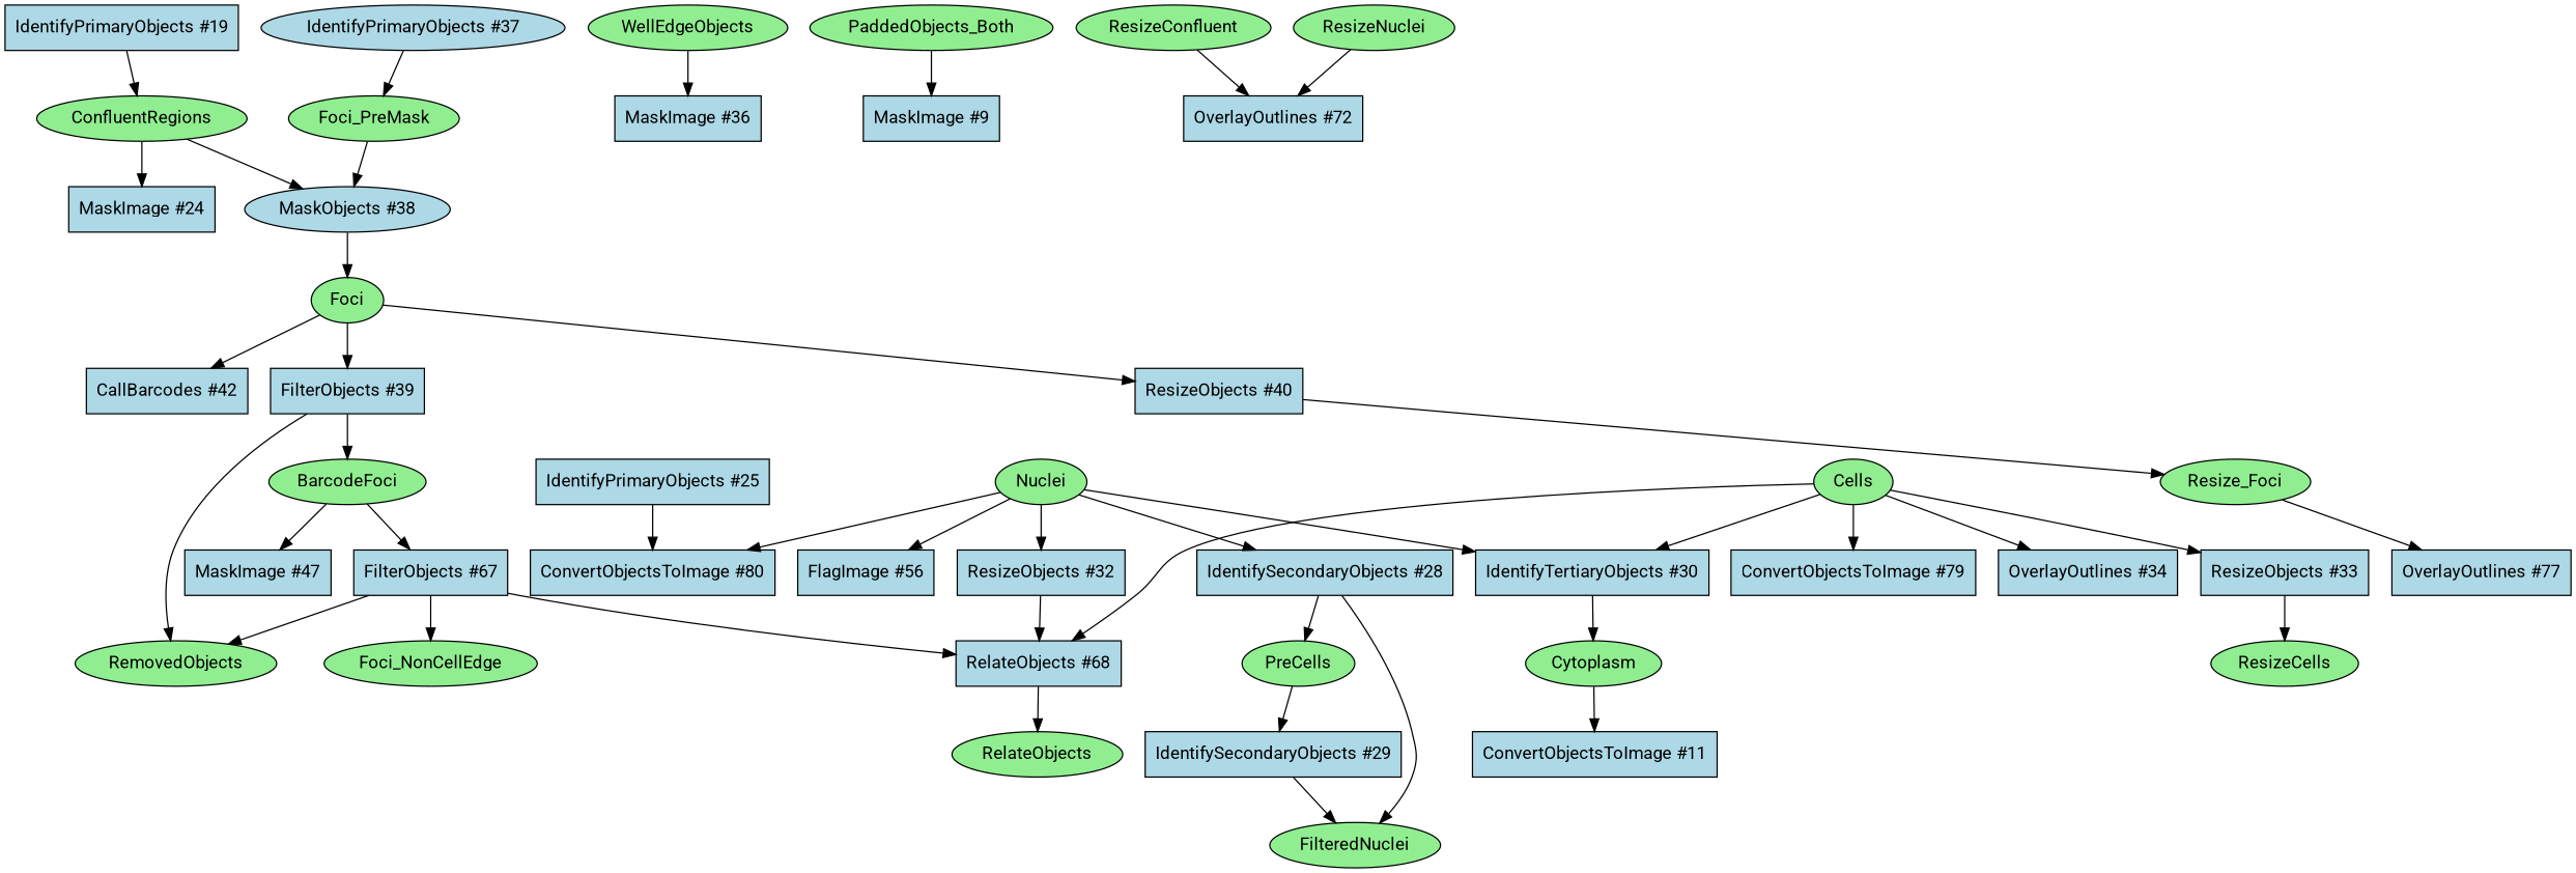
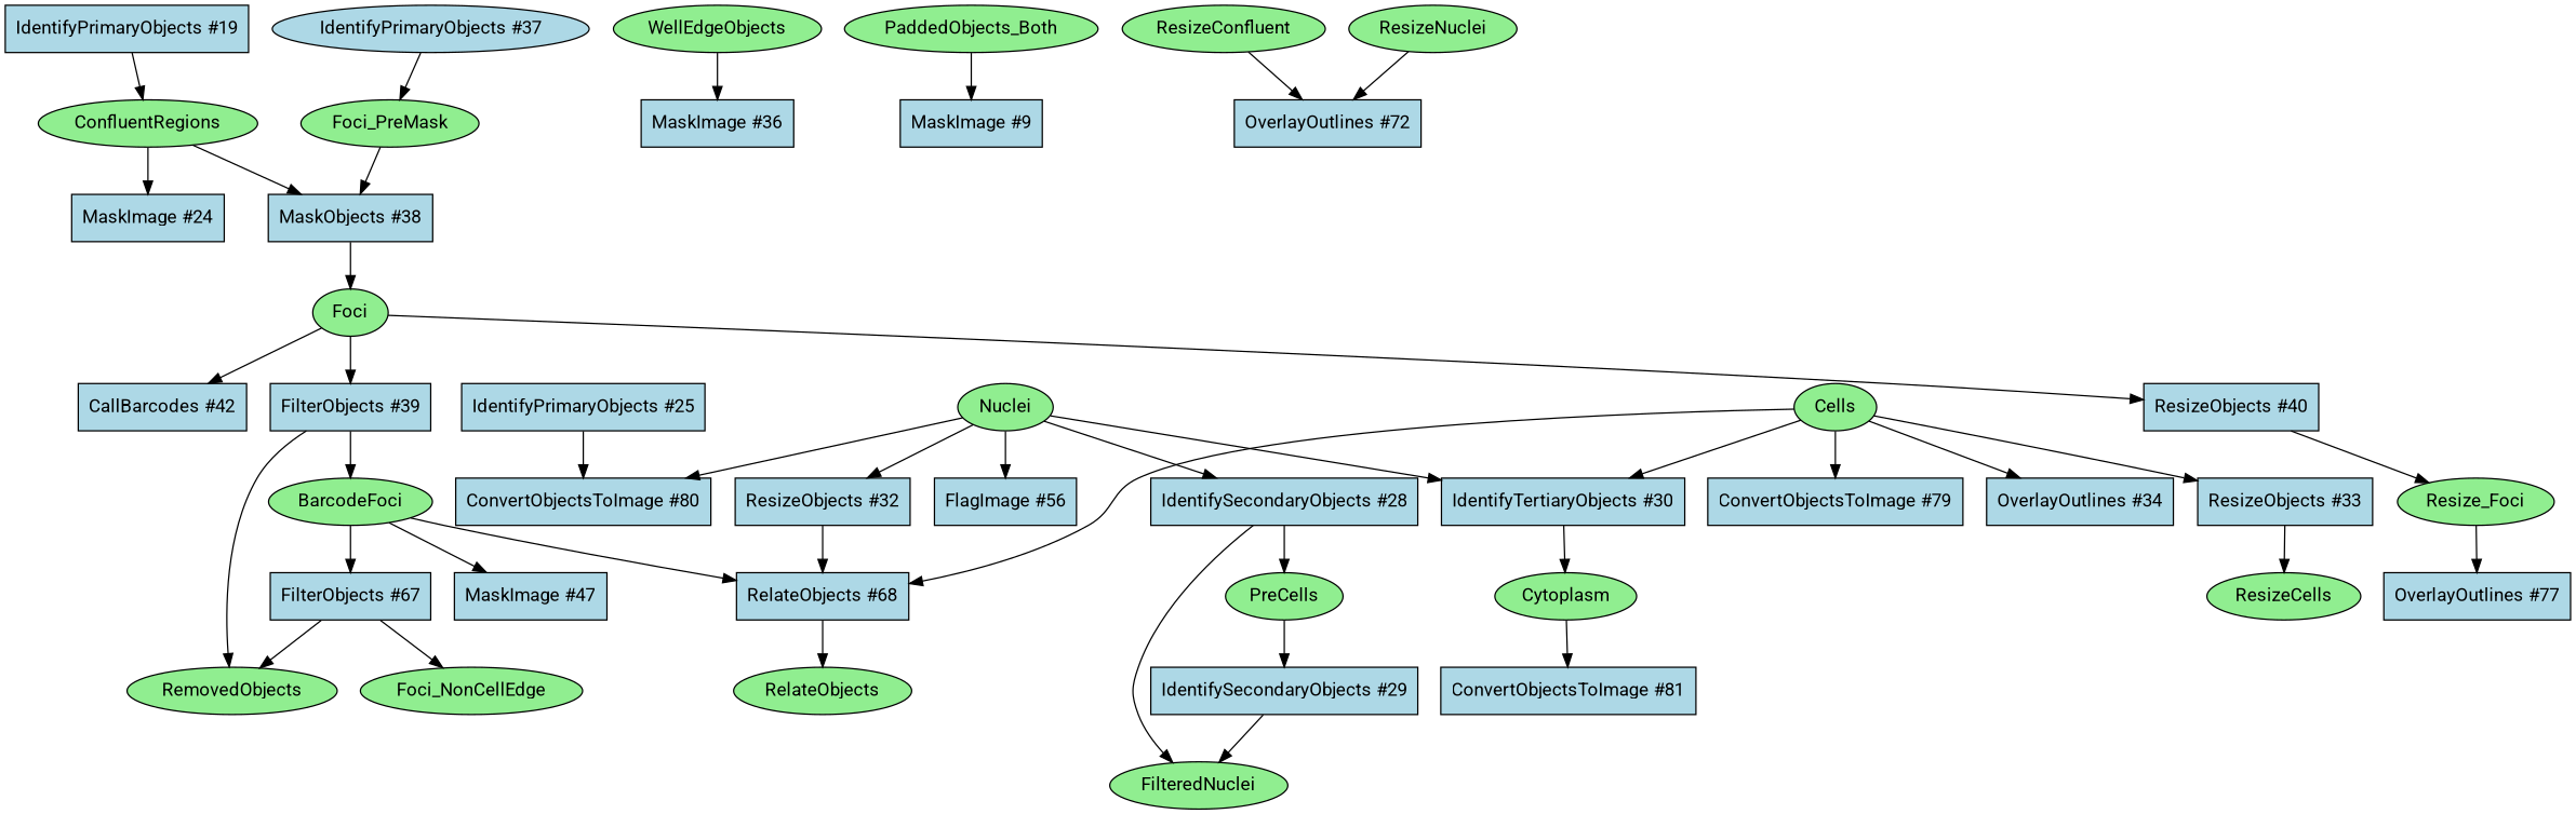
  strict digraph {
    fontname=Roboto
    node [enabled=True fillcolor=lightblue fontname=Roboto shape=box style=filled type=module]
    edge [fontname=Roboto type=object_input]
    n1 [label="CallBarcodes #42" module_name=CallBarcodes module_num=42 original_num=42 stable_id=CallBarcodes_c61ef22d]
    n2 [label="ConvertObjectsToImage #80" module_name=ConvertObjectsToImage module_num=80 original_num=80 stable_id=ConvertObjectsToImage_3d76eed3]
    n3 [label="ConvertObjectsToImage #79" module_name=ConvertObjectsToImage module_num=79 original_num=79 stable_id=ConvertObjectsToImage_8e990b98]
-   n4 [label="ConvertObjectsToImage #11" module_name=ConvertObjectsToImage module_num=81 original_num=81 stable_id=ConvertObjectsToImage_98e15c07]
+   n4 [label="ConvertObjectsToImage #81" module_name=ConvertObjectsToImage module_num=81 original_num=81 stable_id=ConvertObjectsToImage_98e15c07]
    n5 [label="FilterObjects #39" module_name=FilterObjects module_num=39 original_num=39 stable_id=FilterObjects_a0d8b12f]
    n6 [fillcolor=lightgreen label=BarcodeFoci shape=ellipse type=object enabled=""]
    n7 [fillcolor=lightgreen label=RemovedObjects shape=ellipse type=object enabled=""]
    n8 [label="FilterObjects #67" module_name=FilterObjects module_num=67 original_num=67 stable_id=FilterObjects_e8d31de3]
    n9 [label="MaskImage #47" module_name=MaskImage module_num=47 original_num=47 stable_id=MaskImage_3d4c889a]
    n10 [label="RelateObjects #68" module_name=RelateObjects module_num=68 original_num=68 stable_id=RelateObjects_fcb38012]
    n11 [fillcolor=lightgreen label=Foci_NonCellEdge shape=ellipse type=object enabled=""]
    n12 [label="FlagImage #56" module_name=FlagImage module_num=56 original_num=56 stable_id=FlagImage_3d76eed3]
    n13 [label="IdentifyPrimaryObjects #19" module_name=IdentifyPrimaryObjects module_num=19 original_num=19 stable_id=IdentifyPrimaryObjects_5cbd9856]
    n14 [fillcolor=lightgreen label=ConfluentRegions shape=ellipse type=object enabled=""]
    n15 [label="MaskImage #24" module_name=MaskImage module_num=24 original_num=24 stable_id=MaskImage_6bb28693]
-   n16 [label="MaskObjects #38" module_name=MaskObjects module_num=38 original_num=38 shape=ellipse stable_id=MaskObjects_cc9b4af4]
+   n16 [label="MaskObjects #38" module_name=MaskObjects module_num=38 original_num=38 stable_id=MaskObjects_cc9b4af4]
    n17 [label="IdentifyPrimaryObjects #25" module_name=IdentifyPrimaryObjects module_num=25 original_num=25 stable_id=IdentifyPrimaryObjects_cb7e1584]
    n18 [fillcolor=lightgreen label=Nuclei shape=ellipse type=object enabled=""]
    n19 [label="IdentifySecondaryObjects #28" module_name=IdentifySecondaryObjects module_num=28 original_num=28 stable_id=IdentifySecondaryObjects_64bedf06]
    n20 [label="IdentifyTertiaryObjects #30" module_name=IdentifyTertiaryObjects module_num=30 original_num=30 stable_id=IdentifyTertiaryObjects_ac7b69a9]
    n21 [label="ResizeObjects #32" module_name=ResizeObjects module_num=32 original_num=32 stable_id=ResizeObjects_a180598e]
    n22 [label="IdentifyPrimaryObjects #37" module_name=IdentifyPrimaryObjects module_num=37 original_num=37 shape=ellipse stable_id=IdentifyPrimaryObjects_f6d37c0e]
    n23 [fillcolor=lightgreen label=Foci_PreMask shape=ellipse type=object enabled=""]
    n24 [fillcolor=lightgreen label=FilteredNuclei shape=ellipse type=object enabled=""]
    n25 [fillcolor=lightgreen label=PreCells shape=ellipse type=object enabled=""]
    n26 [label="IdentifySecondaryObjects #29" module_name=IdentifySecondaryObjects module_num=29 original_num=29 stable_id=IdentifySecondaryObjects_f7997a94]
    n27 [fillcolor=lightgreen label=Cells shape=ellipse type=object enabled=""]
    n28 [label="OverlayOutlines #34" module_name=OverlayOutlines module_num=34 original_num=34 stable_id=OverlayOutlines_8e990b98]
    n29 [label="ResizeObjects #33" module_name=ResizeObjects module_num=33 original_num=33 stable_id=ResizeObjects_4d4d450]
    n30 [fillcolor=lightgreen label=Cytoplasm shape=ellipse type=object enabled=""]
    n31 [label="MaskImage #36" module_name=MaskImage module_num=36 original_num=36 stable_id=MaskImage_3b869275]
    n32 [label="MaskImage #9" module_name=MaskImage module_num=9 original_num=9 stable_id=MaskImage_a8caf5ae]
    n33 [fillcolor=lightgreen label=Foci shape=ellipse type=object enabled=""]
    n34 [label="ResizeObjects #40" module_name=ResizeObjects module_num=40 original_num=40 stable_id=ResizeObjects_29dfc2dc]
    n35 [label="OverlayOutlines #77" module_name=OverlayOutlines module_num=77 original_num=77 stable_id=OverlayOutlines_4b43b141]
    n36 [label="OverlayOutlines #72" module_name=OverlayOutlines module_num=72 original_num=72 stable_id=OverlayOutlines_aa89afaa]
    n37 [fillcolor=lightgreen label=RelateObjects shape=ellipse type=object enabled=""]
    n38 [fillcolor=lightgreen label=ResizeConfluent shape=ellipse type=object enabled=""]
    n39 [fillcolor=lightgreen label=Resize_Foci shape=ellipse type=object enabled=""]
    n40 [fillcolor=lightgreen label=ResizeCells shape=ellipse type=object enabled=""]
    n41 [fillcolor=lightgreen label=ResizeNuclei shape=ellipse type=object enabled=""]
    n42 [fillcolor=lightgreen label=PaddedObjects_Both shape=ellipse type=object enabled=""]
    n43 [fillcolor=lightgreen label=WellEdgeObjects shape=ellipse type=object enabled=""]
    n5 -> n6 [type=object_output]
    n5 -> n7 [type=object_output]
    n6 -> n8
    n6 -> n9
-   n8 -> n10
+   n6 -> n10
    n8 -> n7 [type=object_output]
    n8 -> n11 [type=object_output]
    n10 -> n37 [type=object_output]
    n13 -> n14 [type=object_output]
    n14 -> n15
    n14 -> n16
    n16 -> n33 [type=object_output]
    n17 -> n2 [type=object_output]
    n18 -> n2
    n18 -> n12
    n18 -> n19
    n18 -> n20
    n18 -> n21
    n19 -> n24 [type=object_output]
    n19 -> n25 [type=object_output]
    n20 -> n30 [type=object_output]
    n21 -> n10 [type=object_output]
    n22 -> n23 [type=object_output]
    n23 -> n16
    n25 -> n26
    n26 -> n24 [type=object_output]
    n27 -> n3
    n27 -> n10
    n27 -> n20
    n27 -> n28
    n27 -> n29
    n29 -> n40 [type=object_output]
    n30 -> n4
    n33 -> n1
    n33 -> n5
    n33 -> n34
    n34 -> n39 [type=object_output]
    n38 -> n36
    n39 -> n35
    n41 -> n36
    n42 -> n32
    n43 -> n31
  }
